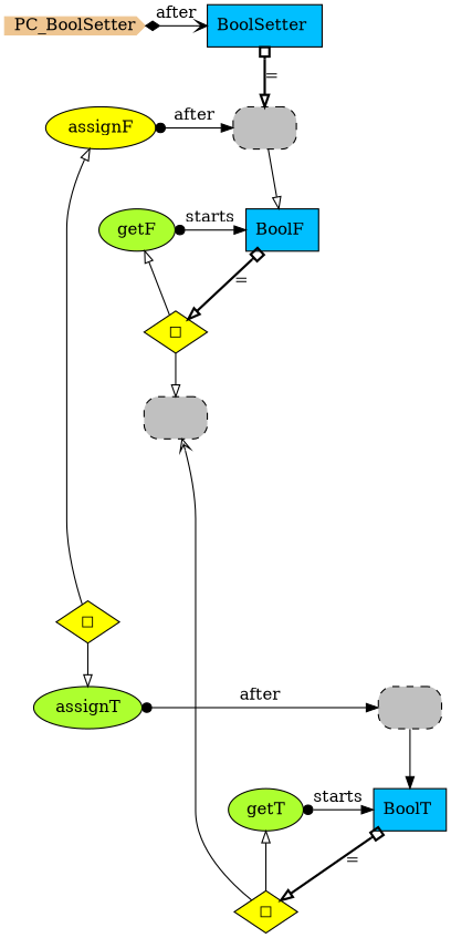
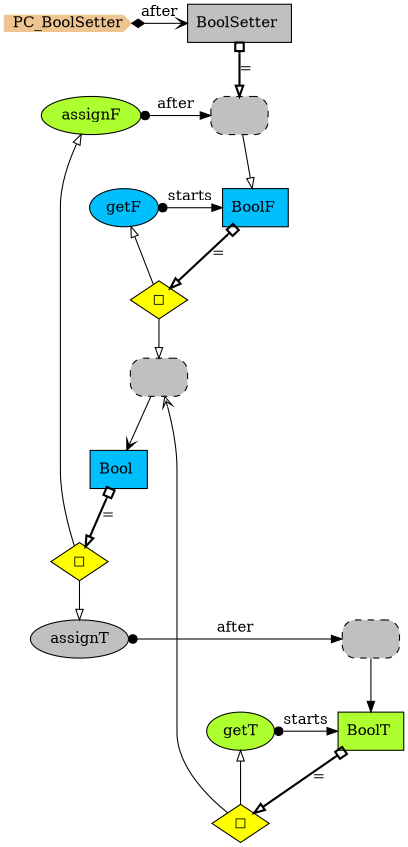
  digraph {
    node [shape=box style=filled fillcolor=deepskyblue]
    edge [arrowhead=onormal]
    n1 [color=burlywood2 height=.2 label=PC_BoolSetter shape=cds width=.2 fillcolor=""]
-   n2 [label="BoolSetter "]
+   n2 [fillcolor=gray label="BoolSetter "]
    n3 [fillcolor=gray label=" " shape=rectangle style="rounded,filled,dashed"]
-   n4 [fillcolor=greenyellow label=assignT shape=ellipse]
+   n4 [fillcolor=gray label=assignT shape=ellipse]
    n5 [fillcolor=gray label=" " shape=rectangle style="rounded,filled,dashed"]
-   n6 [fillcolor=yellow label=assignF shape=ellipse]
+   n6 [fillcolor=greenyellow label=assignF shape=ellipse]
    n7 [fillcolor=greenyellow label=getT shape=ellipse]
-   n8 [label="BoolT "]
-   n9 [fillcolor=greenyellow label=getF shape=ellipse]
+   n8 [fillcolor=greenyellow label="BoolT "]
+   n9 [label=getF shape=ellipse]
    n10 [label="BoolF "]
    n11 [fillcolor=yellow label="◻︎" shape=diamond]
    n12 [fillcolor=yellow label="◻︎" shape=diamond]
    n13 [fillcolor=gray label=" " shape=rectangle style="rounded,filled,dashed"]
+   n14 [label="Bool "]
    n15 [fillcolor=yellow label="◻︎" shape=diamond]
    subgraph sub_1 {
      rank=min
      n1
      n2
    }
    subgraph sub_2 {
      rank=same
      n3
      n4
    }
    subgraph sub_3 {
      rank=same
      n5
      n6
    }
    subgraph sub_4 {
      rank=same
      n7
      n8
    }
    subgraph sub_5 {
      rank=same
      n9
      n10
    }
    n1 -> n2 [arrowhead=open arrowtail=diamond dir=both label=after]
    n2 -> n5 [arrowtail=obox dir=both label="=" penwidth=2]
    n3 -> n8 [arrowhead=normal label=" "]
    n4 -> n3 [arrowtail=dot dir=both label=after arrowhead=""]
    n5 -> n10 [label=" "]
    n6 -> n5 [arrowtail=dot dir=both label=after arrowhead=""]
    n7 -> n8 [arrowtail=dot dir=both label=starts arrowhead=""]
    n8 -> n11 [arrowtail=obox dir=both label="=" penwidth=2]
    n9 -> n10 [arrowtail=dot dir=both label=starts arrowhead=""]
    n10 -> n12 [arrowtail=obox dir=both label="=" penwidth=2]
    n11 -> n7 [arrowhead=normal fillcolor=white]
    n11 -> n13 [arrowhead=vee fillcolor=white]
    n12 -> n9 [arrowhead=normal fillcolor=white]
    n12 -> n13 [arrowhead=normal fillcolor=white]
+   n13 -> n14 [arrowhead=vee label=" "]
+   n14 -> n15 [arrowtail=obox dir=both label="=" penwidth=2]
    n15 -> n4 [fillcolor=white]
    n15 -> n6 [arrowhead=normal fillcolor=white]
  }
